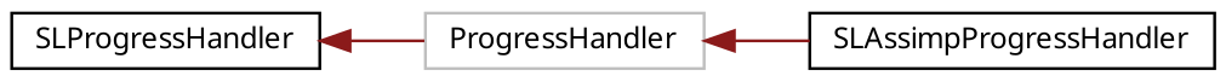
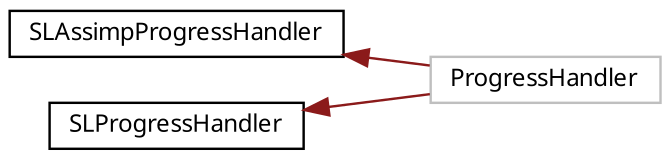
  digraph {
    rankdir=LR
    node [color=black fillcolor=white fontname="Arial.ttf" fontsize=10 shape=record style=filled]
    edge [color=firebrick4 dir=back fontname="Arial.ttf" fontsize=10 labelfontname="Arial.ttf" labelfontsize=10 style=solid]
    n1 [color=grey75 height=0.2 label=ProgressHandler width=0.4]
    n2 [height=0.2 label=SLAssimpProgressHandler width=0.4]
    n3 [height=0.2 label=SLProgressHandler width=0.4]
-   n1 -> n2
+   n2 -> n1
    n3 -> n1
  }
